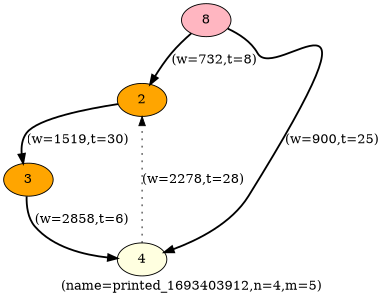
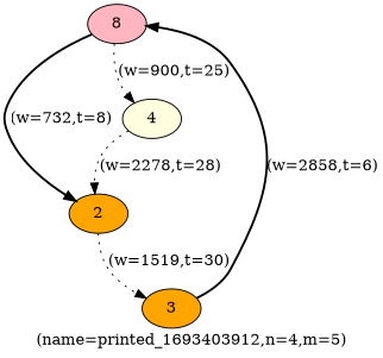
  digraph {
    label="(name=printed_1693403912,n=4,m=5)"
    node [fillcolor=orange style=filled]
    edge [style=dotted]
    n1 [fillcolor=lightpink label=8]
    n2 [label=2]
    n3 [fillcolor=lightyellow label=4]
    n4 [label=3]
    n1 -> n2 [label="(w=732,t=8)" style=bold]
-   n1 -> n3 [label="(w=900,t=25)" style=bold]
-   n2 -> n4 [label="(w=1519,t=30)" style=bold]
+   n1 -> n3 [label="(w=900,t=25)"]
+   n2 -> n4 [label="(w=1519,t=30)"]
    n3 -> n2 [label="(w=2278,t=28)"]
-   n4 -> n3 [label="(w=2858,t=6)" style=bold]
+   n4 -> n1 [label="(w=2858,t=6)" style=bold]
  }
